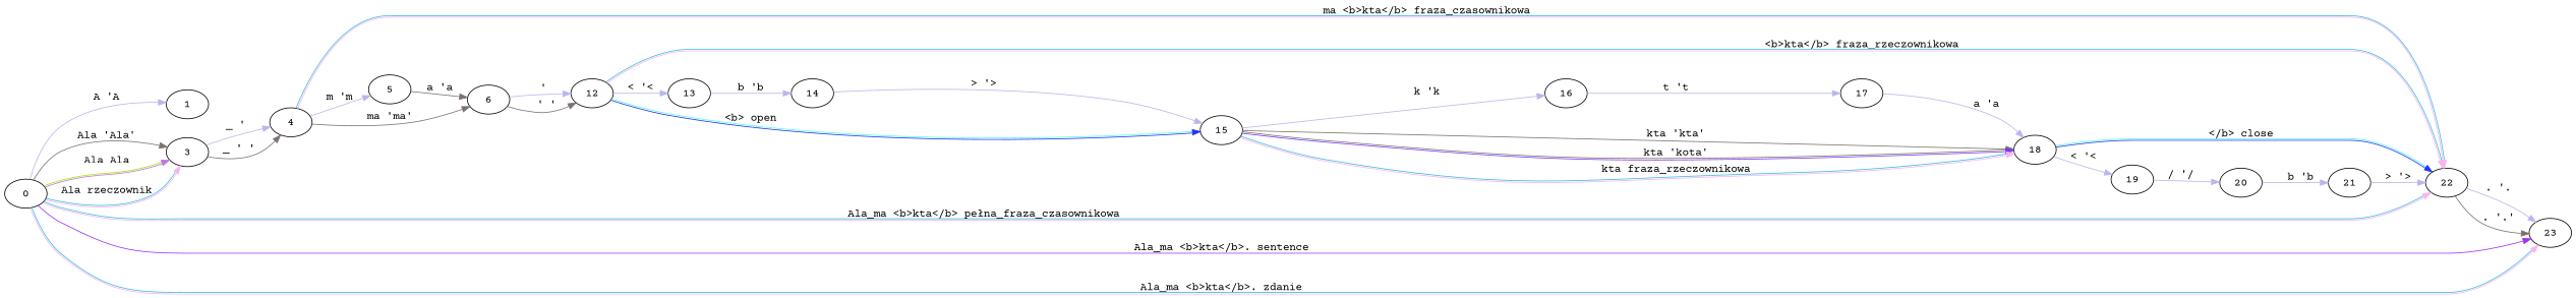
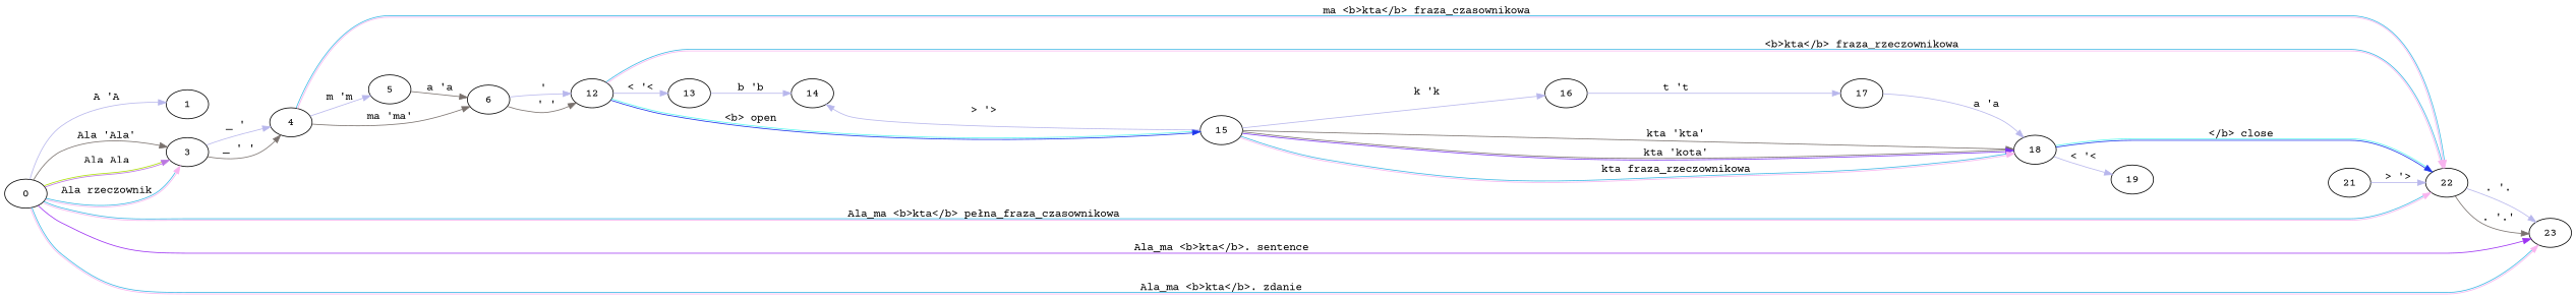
  digraph {
    fontname="Courier Prime"
    rankdir=LR
    node [fontname="Courier Prime"]
    edge [color="#b8b7ec" fontname="Courier Prime"]
    0 [height=0.51389 width=0.75]
    1 [height=0.51389 width=0.75]
    3 [height=0.51389 width=0.75]
    22 [height=0.51389 width=0.75]
    23 [height=0.51389 width=0.75]
    4 [height=0.51389 width=0.75]
    5 [height=0.51389 width=0.75]
    6 [height=0.51389 width=0.75]
    12 [height=0.51389 width=0.75]
    13 [height=0.51389 width=0.75]
    15 [height=0.51389 width=0.75]
    14 [height=0.51389 width=0.75]
    16 [height=0.51389 width=0.75]
    18 [height=0.51389 width=0.75]
    17 [height=0.51389 width=0.75]
    19 [height=0.51389 width=0.75]
-   20 [height=0.51389 width=0.75]
    21 [height=0.51389 width=0.75]
    0 -> 1 [label="A 'A"]
    0 -> 3 [color="#7a726e" label="Ala 'Ala'"]
    0 -> 3 [color="#bb76e1:#aee26" label="Ala Ala"]
    0 -> 3 [color="#f8b4ef:#3cb9e5" label="Ala rzeczownik"]
    0 -> 22 [color="#f8b4ef:#3cb9e5" label="Ala_ma&nbsp;<b>kta</b> pełna_fraza_czasownikowa"]
    0 -> 23 [color="#9d32f2" label="Ala_ma&nbsp;<b>kta</b>. sentence"]
    0 -> 23 [color="#f8b4ef:#3cb9e5" label="Ala_ma&nbsp;<b>kta</b>. zdanie"]
    3 -> 4 [label="_ ' "]
    3 -> 4 [color="#7a726e" label="_ ' '"]
    22 -> 23 [label=". '."]
    22 -> 23 [color="#7a726e" label=". '.'"]
    4 -> 22 [color="#f8b4ef:#3cb9e5" label="ma&nbsp;<b>kta</b> fraza_czasownikowa"]
    4 -> 5 [label="m 'm"]
    4 -> 6 [color="#7a726e" label="ma 'ma'"]
    5 -> 6 [color="#7a726e" label="a 'a"]
    6 -> 12 [label="&nbsp; ' "]
    6 -> 12 [color="#7a726e" label="&nbsp; ' '"]
    12 -> 22 [color="#f8b4ef:#3cb9e5" label="<b>kta</b> fraza_rzeczownikowa"]
    12 -> 13 [label="< '<"]
    12 -> 15 [color="#1d36ec:#5afaf0" label="<b> open"]
    13 -> 14 [label="b 'b"]
    15 -> 16 [label="k 'k"]
    15 -> 18 [color="#7a726e" label="kta 'kta'"]
    15 -> 18 [color="#7d37f2:#7a726e" label="kta 'kota'"]
    15 -> 18 [color="#f8b4ef:#3cb9e5" label="kta fraza_rzeczownikowa"]
-   14 -> 15 [label="> '>"]
+   15 -> 14 [label="> '>"]
    16 -> 17 [label="t 't"]
    18 -> 22 [color="#1d36ec:#5afaf0" label="</b> close"]
    18 -> 19 [label="< '<"]
    17 -> 18 [label="a 'a"]
-   19 -> 20 [label="/ '/"]
-   20 -> 21 [label="b 'b"]
    21 -> 22 [label="> '>"]
  }
